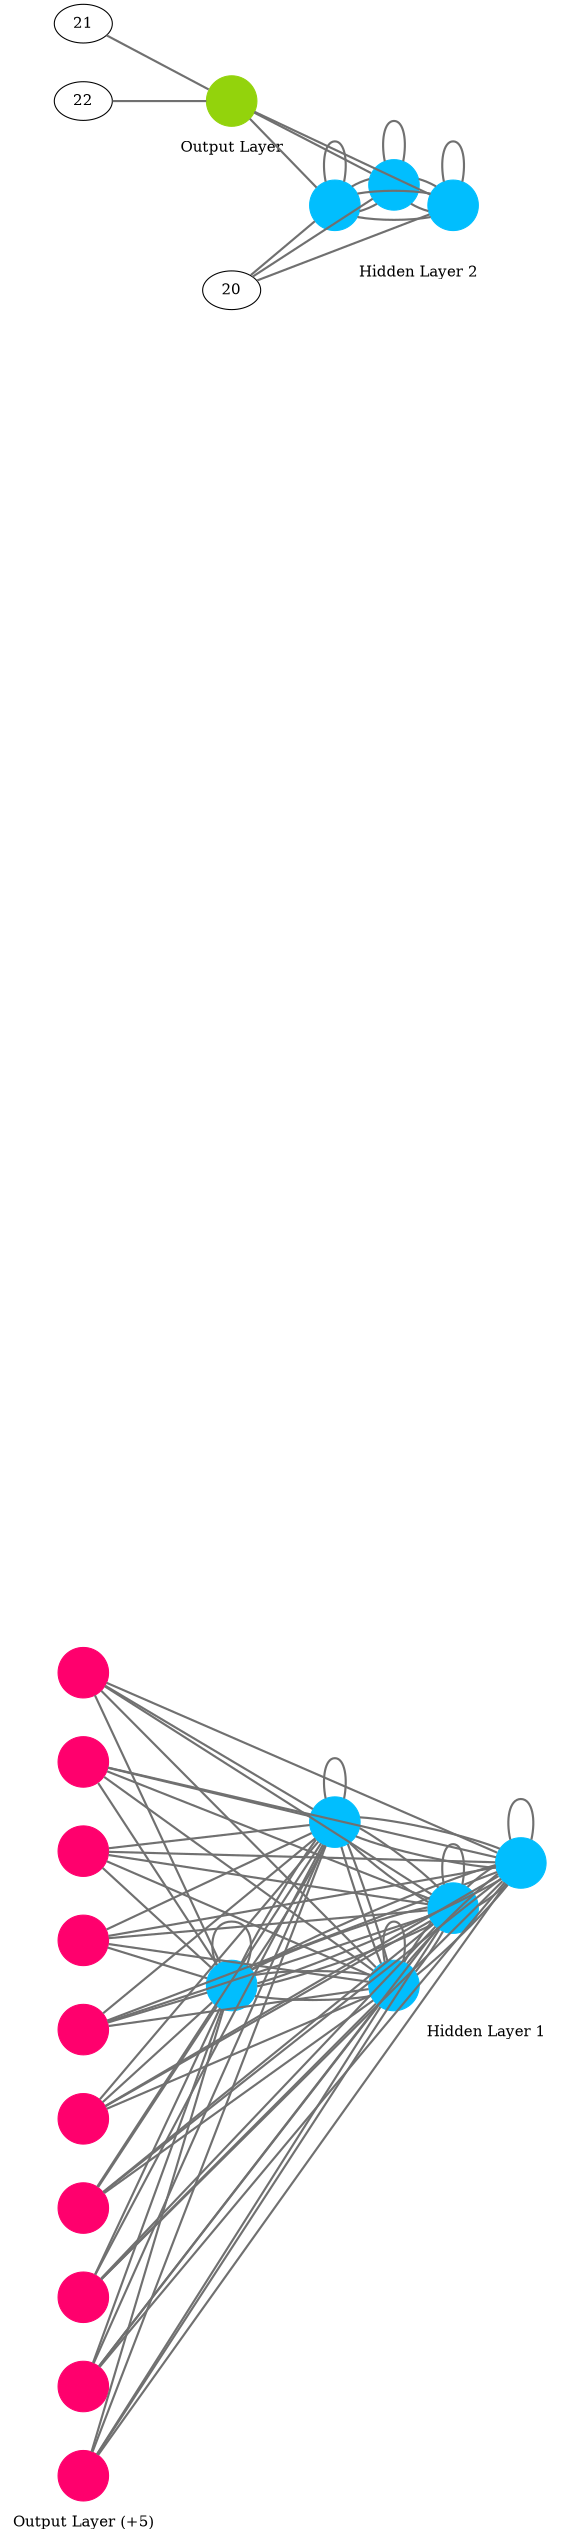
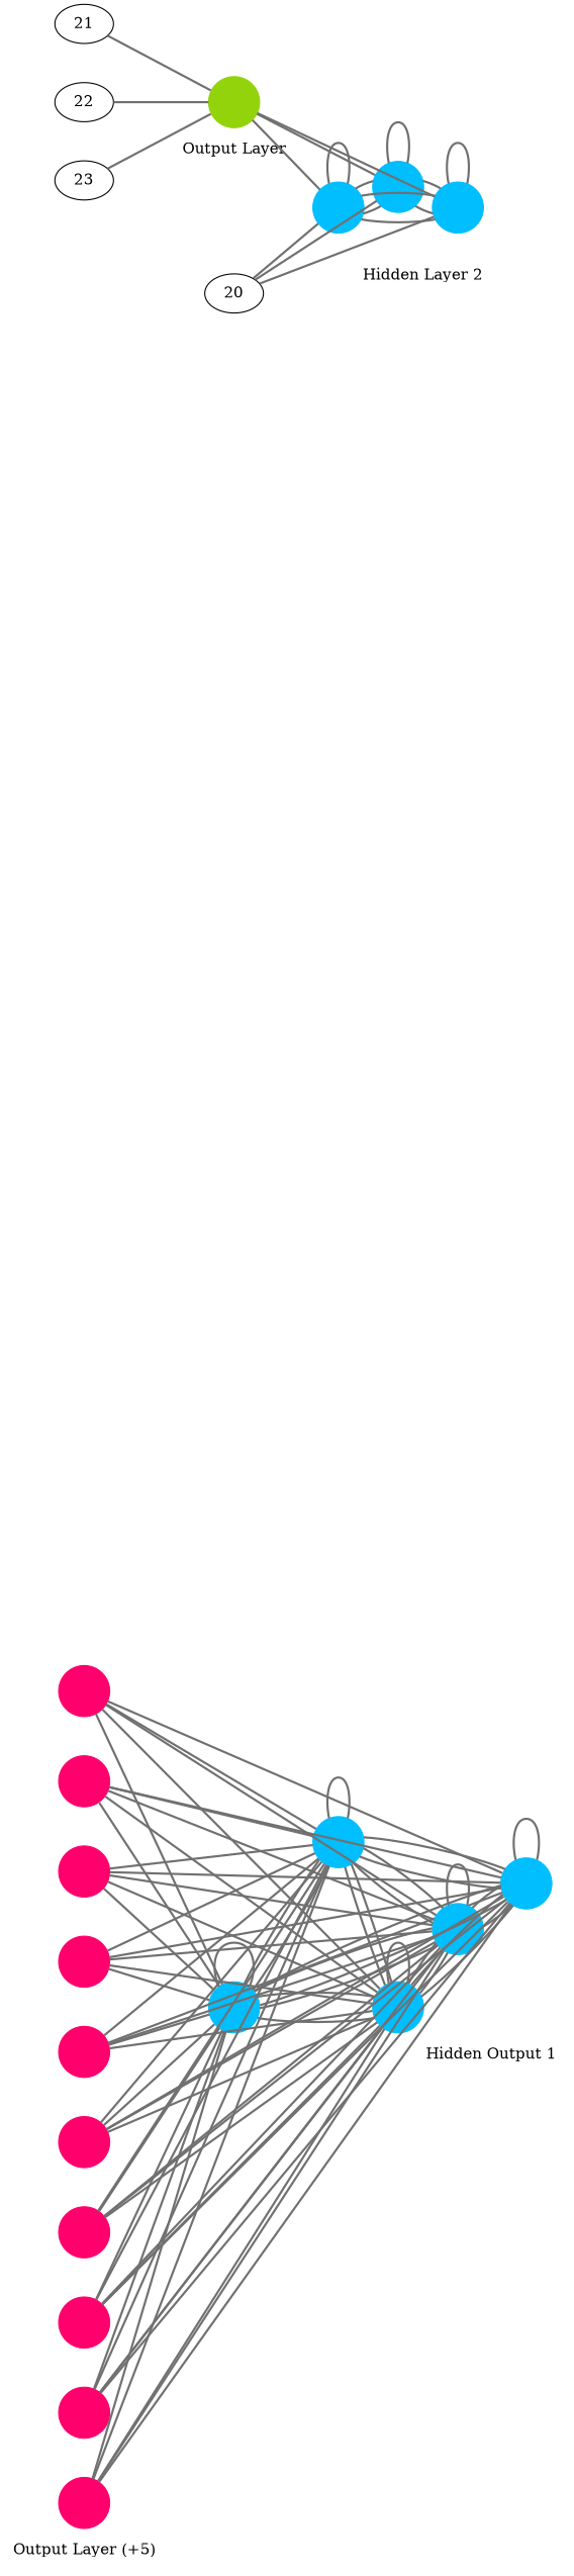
  digraph {
    arrowShape=none
    nodesep=0.5
    rankdir=LR
    ranksep=0
    splines=false
    node [color="#FF006D" fontcolor="#FF006D" shape=circle style=filled]
    edge [arrowhead=none color="#707070" penwidth=2]
    1 [width=0.65]
    2 [width=0.65]
    3 [width=0.65]
    4 [width=0.65]
    5 [width=0.65]
    6 [width=0.65]
    7 [width=0.65]
    8 [width=0.65]
    9 [width=0.65]
    10 [width=0.65]
    11 [color="#01BEFE" fontcolor="#01BEFE" width=0.65]
    12 [color="#01BEFE" fontcolor="#01BEFE" width=0.65]
    13 [color="#01BEFE" fontcolor="#01BEFE" width=0.65]
    14 [color="#01BEFE" fontcolor="#01BEFE" width=0.65]
    15 [color="#01BEFE" fontcolor="#01BEFE" width=0.65]
    16 [color="#01BEFE" fontcolor="#01BEFE" width=0.65]
    17 [color="#01BEFE" fontcolor="#01BEFE" width=0.65]
    18 [color="#01BEFE" fontcolor="#01BEFE" width=0.65]
    19 [color="#93D30C" fontcolor="#93D30C" width=0.65]
    20 [color="" fontcolor="" shape="" style=""]
    21 [color="" fontcolor="" shape="" style=""]
    22 [color="" fontcolor="" shape="" style=""]
+   23 [color="" fontcolor="" shape="" style=""]
    subgraph cluster_1 {
      color=white
      label="Output Layer (+5)"
      labeljust=1
      labelloc=bottom
      rank=same
      1
      2
      3
      4
      5
      6
      7
      8
      9
      10
    }
    subgraph cluster_2 {
      color=white
-     label="Hidden Layer 1"
+     label="Hidden Output 1"
      labeljust=right
      labelloc=b
      rank=same
      11
      12
      13
      14
      15
    }
    subgraph cluster_3 {
      color=white
      label="Hidden Layer 2"
      labeljust=right
      labelloc=b
      rank=same
      16
      17
      18
    }
    subgraph cluster_4 {
      color=white
      label="Output Layer"
      labeljust=1
      labelloc=bottom
      rank=same
      19
    }
    1 -> 11
    1 -> 12
    1 -> 13
    1 -> 14
    1 -> 15
    2 -> 11
    2 -> 12
    2 -> 13
    2 -> 14
    2 -> 15
    3 -> 11
    3 -> 12
    3 -> 13
    3 -> 14
    3 -> 15
    4 -> 11
    4 -> 12
    4 -> 13
    4 -> 14
    4 -> 15
    5 -> 11
    5 -> 12
    5 -> 13
    5 -> 14
    5 -> 15
    6 -> 11
    6 -> 12
    6 -> 13
    6 -> 14
    6 -> 15
    7 -> 11
    7 -> 12
    7 -> 13
    7 -> 14
    7 -> 15
    8 -> 11
    8 -> 12
    8 -> 13
    8 -> 14
    8 -> 15
    9 -> 11
    9 -> 12
    9 -> 13
    9 -> 14
    9 -> 15
    10 -> 11
    10 -> 12
    10 -> 13
    10 -> 14
    10 -> 15
    11 -> 11
    11 -> 12
    11 -> 13
    11 -> 14
    11 -> 15
    12 -> 11
    12 -> 12
    12 -> 13
    12 -> 14
    12 -> 15
    13 -> 11
    13 -> 12
    13 -> 13
    13 -> 14
    13 -> 15
    14 -> 11
    14 -> 12
    14 -> 13
    14 -> 14
    14 -> 15
    15 -> 11
    15 -> 12
    15 -> 13
    15 -> 14
    15 -> 15
    16 -> 16
    16 -> 17
    16 -> 18
    17 -> 16
    17 -> 17
    17 -> 18
    18 -> 16
    18 -> 17
    18 -> 18
    19 -> 16
    19 -> 17
    19 -> 18
    20 -> 16
    20 -> 17
    20 -> 18
    21 -> 19
    22 -> 19
+   23 -> 19
  }
